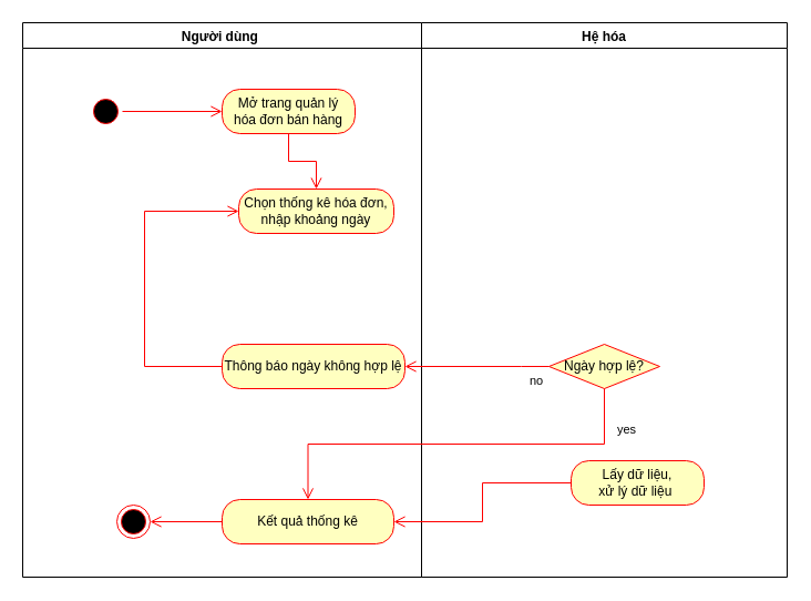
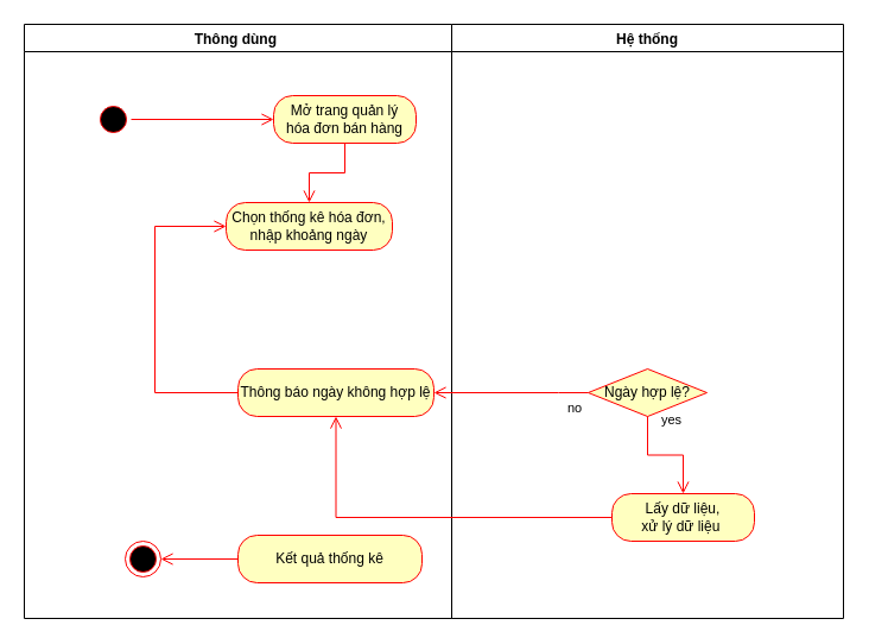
  <mxCell id="0" />
  <mxCell id="1" parent="0" />
- <mxCell id="2" value="Người dùng " style="swimlane;" parent="1" vertex="1"><mxGeometry y="20" width="360" height="500" as="geometry" x="20" /></mxCell>
+ <mxCell id="2" value="Thông dùng " style="swimlane;" parent="1" vertex="1"><mxGeometry y="20" width="360" height="500" as="geometry" x="20" /></mxCell>
  <mxCell id="3" value="" style="edgeStyle=orthogonalEdgeStyle;html=1;verticalAlign=bottom;endArrow=open;endSize=8;strokeColor=#ff0000;rounded=0;exitX=0;exitY=0.5;exitDx=0;exitDy=0;entryX=1;entryY=0.5;entryDx=0;entryDy=0;" parent="2" source="7" target="4" edge="1"><mxGeometry relative="1" as="geometry"><mxPoint x="85" y="440" as="targetPoint" /><mxPoint x="170" y="450" as="sourcePoint" /><Array as="points" /></mxGeometry></mxCell>
  <mxCell id="4" value="" style="ellipse;html=1;shape=endState;fillColor=#000000;strokeColor=#ff0000;" parent="2" vertex="1"><mxGeometry x="85" y="435" width="30" height="30" as="geometry" /></mxCell>
- <mxCell id="5" value="Chọn thống kê hóa đơn, nhập khoảng ngày" style="rounded=1;whiteSpace=wrap;html=1;arcSize=40;fontColor=#000000;fillColor=#ffffc0;strokeColor=#ff0000;" parent="2" vertex="1"><mxGeometry x="195" y="150" width="140" height="40" as="geometry" /></mxCell>
+ <mxCell id="5" value="Chọn thống kê hóa đơn, nhập khoảng ngày" style="rounded=1;whiteSpace=wrap;html=1;arcSize=40;fontColor=#000000;fillColor=#ffffc0;strokeColor=#ff0000;" parent="2" vertex="1"><mxGeometry x="170" y="150" width="140" height="40" as="geometry" /></mxCell>
  <mxCell id="6" value="Thông báo ngày không hợp lệ" style="rounded=1;whiteSpace=wrap;html=1;arcSize=40;fontColor=#000000;fillColor=#ffffc0;strokeColor=#ff0000;" parent="2" vertex="1"><mxGeometry x="180" y="290" width="165" height="40" as="geometry" /></mxCell>
  <mxCell id="7" value="Kết quả thống kê" style="rounded=1;whiteSpace=wrap;html=1;arcSize=40;fontColor=#000000;fillColor=#ffffc0;strokeColor=#ff0000;" parent="2" vertex="1"><mxGeometry x="180" y="430" width="155" height="40" as="geometry" /></mxCell>
  <mxCell id="8" value="" style="ellipse;html=1;shape=startState;fillColor=#000000;strokeColor=#ff0000;" parent="2" vertex="1"><mxGeometry x="60" y="65" width="30" height="30" as="geometry" /></mxCell>
  <mxCell id="9" value="" style="edgeStyle=orthogonalEdgeStyle;html=1;verticalAlign=bottom;endArrow=open;endSize=8;strokeColor=#ff0000;rounded=0;entryX=0;entryY=0.5;entryDx=0;entryDy=0;" parent="2" source="8" target="10" edge="1"><mxGeometry relative="1" as="geometry"><mxPoint x="100" y="70" as="targetPoint" /></mxGeometry></mxCell>
- <mxCell id="10" value="Mở trang quản lý&lt;br&gt;hóa đơn bán hàng" style="rounded=1;whiteSpace=wrap;html=1;arcSize=40;fontColor=#000000;fillColor=#ffffc0;strokeColor=#ff0000;" parent="2" vertex="1"><mxGeometry x="180" y="60" width="120" height="40" as="geometry" /></mxCell>
+ <mxCell id="10" value="Mở trang quản lý&lt;br&gt;hóa đơn bán hàng" style="rounded=1;whiteSpace=wrap;html=1;arcSize=40;fontColor=#000000;fillColor=#ffffc0;strokeColor=#ff0000;" parent="2" vertex="1"><mxGeometry x="210" y="60" width="120" height="40" as="geometry" /></mxCell>
  <mxCell id="11" value="" style="edgeStyle=orthogonalEdgeStyle;html=1;verticalAlign=bottom;endArrow=open;endSize=8;strokeColor=#ff0000;rounded=0;exitX=0.5;exitY=1;exitDx=0;exitDy=0;entryX=0.5;entryY=0;entryDx=0;entryDy=0;" parent="2" source="10" target="5" edge="1"><mxGeometry relative="1" as="geometry"><mxPoint x="170" y="120" as="targetPoint" /><Array as="points" /></mxGeometry></mxCell>
  <mxCell id="12" value="" style="edgeStyle=orthogonalEdgeStyle;html=1;verticalAlign=bottom;endArrow=open;endSize=8;strokeColor=#ff0000;rounded=0;entryX=0;entryY=0.5;entryDx=0;entryDy=0;exitX=0;exitY=0.5;exitDx=0;exitDy=0;" edge="1" parent="2" source="6" target="5"><mxGeometry relative="1" as="geometry"><mxPoint x="190" y="490" as="targetPoint" /><mxPoint x="355" y="490" as="sourcePoint" /><Array as="points"><mxPoint x="110" y="310" /><mxPoint x="110" y="170" /></Array></mxGeometry></mxCell>
- <mxCell id="13" value="Hệ hóa" style="swimlane;" parent="1" vertex="1"><mxGeometry x="380" y="20" width="330" height="500" as="geometry" /></mxCell>
+ <mxCell id="13" value="Hệ thống" style="swimlane;" parent="1" vertex="1"><mxGeometry x="380" y="20" width="330" height="500" as="geometry" /></mxCell>
  <mxCell id="14" value="Lấy dữ liệu,&lt;br&gt;xử lý dữ liệu&amp;nbsp;" style="rounded=1;whiteSpace=wrap;html=1;arcSize=40;fontColor=#000000;fillColor=#ffffc0;strokeColor=#ff0000;" parent="13" vertex="1"><mxGeometry x="135" y="395" width="120" height="40" as="geometry" /></mxCell>
  <mxCell id="15" value="Ngày hợp lệ?" style="rhombus;whiteSpace=wrap;html=1;fillColor=#ffffc0;strokeColor=#ff0000;" parent="13" vertex="1"><mxGeometry x="115" y="290" width="100" height="40" as="geometry" /></mxCell>
- <mxCell id="16" value="yes" style="edgeStyle=orthogonalEdgeStyle;html=1;align=left;verticalAlign=bottom;endArrow=open;endSize=8;strokeColor=#ff0000;rounded=0;exitX=0.5;exitY=1;exitDx=0;exitDy=0;" parent="13" source="15" target="7" edge="1"><mxGeometry x="-0.75" y="10" relative="1" as="geometry"><mxPoint x="165" y="470" as="targetPoint" /><mxPoint as="offset" /><mxPoint x="175" y="350" as="sourcePoint" /></mxGeometry></mxCell>
- <mxCell id="17" value="" style="edgeStyle=orthogonalEdgeStyle;html=1;verticalAlign=bottom;endArrow=open;endSize=8;strokeColor=#ff0000;rounded=0;entryX=1;entryY=0.5;entryDx=0;entryDy=0;exitX=0;exitY=0.5;exitDx=0;exitDy=0;" parent="1" source="14" target="7" edge="1"><mxGeometry relative="1" as="geometry"><mxPoint x="445" y="550" as="targetPoint" /><mxPoint x="230" y="510" as="sourcePoint" /></mxGeometry></mxCell>
+ <mxCell id="16" value="yes" style="edgeStyle=orthogonalEdgeStyle;html=1;align=left;verticalAlign=bottom;endArrow=open;endSize=8;strokeColor=#ff0000;rounded=0;exitX=0.5;exitY=1;exitDx=0;exitDy=0;entryX=0.5;entryY=0;entryDx=0;entryDy=0;" parent="13" source="15" target="14" edge="1"><mxGeometry x="-0.75" y="10" relative="1" as="geometry"><mxPoint x="165" y="470" as="targetPoint" /><mxPoint as="offset" /><mxPoint x="175" y="350" as="sourcePoint" /></mxGeometry></mxCell>
+ <mxCell id="17" value="" style="edgeStyle=orthogonalEdgeStyle;html=1;verticalAlign=bottom;endArrow=open;endSize=8;strokeColor=#ff0000;rounded=0;exitX=0;exitY=0.5;exitDx=0;exitDy=0;" parent="1" source="14" target="6" edge="1"><mxGeometry relative="1" as="geometry"><mxPoint x="445" y="550" as="targetPoint" /><mxPoint x="230" y="510" as="sourcePoint" /></mxGeometry></mxCell>
  <mxCell id="18" value="no" style="edgeStyle=orthogonalEdgeStyle;html=1;align=left;verticalAlign=top;endArrow=open;endSize=8;strokeColor=#ff0000;rounded=0;entryX=1;entryY=0.5;entryDx=0;entryDy=0;exitX=0;exitY=0.5;exitDx=0;exitDy=0;" parent="1" source="15" target="6" edge="1"><mxGeometry x="-0.714" relative="1" as="geometry"><mxPoint x="675" y="390" as="targetPoint" /><Array as="points"><mxPoint x="470" y="330" /><mxPoint x="470" y="330" /></Array><mxPoint as="offset" /><mxPoint x="655" y="350" as="sourcePoint" /></mxGeometry></mxCell>
